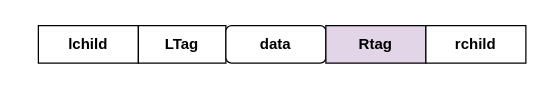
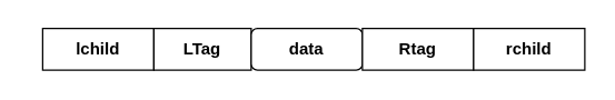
  <mxCell id="0" />
  <mxCell id="1" parent="0" />
  <mxCell id="2" value="" style="endArrow=classic;html=1;rounded=0;" parent="1" edge="1"><mxGeometry width="50" height="50" relative="1" as="geometry"><mxPoint x="20" y="20" as="sourcePoint" /><mxPoint x="20" y="20" as="targetPoint" /><Array as="points"><mxPoint x="20" y="20" /></Array></mxGeometry></mxCell>
  <mxCell id="3" value="&lt;b&gt;lchild&lt;/b&gt;" style="rounded=0;whiteSpace=wrap;html=1;" vertex="1" parent="1"><mxGeometry x="30" y="20" width="80" height="30" as="geometry" /></mxCell>
  <mxCell id="4" value="&lt;b&gt;LTag&lt;/b&gt;" style="rounded=0;whiteSpace=wrap;html=1;" vertex="1" parent="1"><mxGeometry x="110" y="20" width="70" height="30" as="geometry" /></mxCell>
  <mxCell id="5" value="&lt;b&gt;data&lt;/b&gt;" style="whiteSpace=wrap;html=1;rounded=1;" vertex="1" parent="1"><mxGeometry x="180" y="20" width="80" height="30" as="geometry" /></mxCell>
- <mxCell id="6" value="&lt;b&gt;Rtag&lt;/b&gt;" style="rounded=0;whiteSpace=wrap;html=1;fillColor=#e1d5e7;" vertex="1" parent="1"><mxGeometry x="260" y="20" width="80" height="30" as="geometry" /></mxCell>
+ <mxCell id="6" value="&lt;b&gt;Rtag&lt;/b&gt;" style="rounded=0;whiteSpace=wrap;html=1;" vertex="1" parent="1"><mxGeometry x="260" y="20" width="80" height="30" as="geometry" /></mxCell>
  <mxCell id="7" value="&lt;b&gt;rchild&lt;/b&gt;" style="rounded=0;whiteSpace=wrap;html=1;" vertex="1" parent="1"><mxGeometry x="340" y="20" width="80" height="30" as="geometry" /></mxCell>
